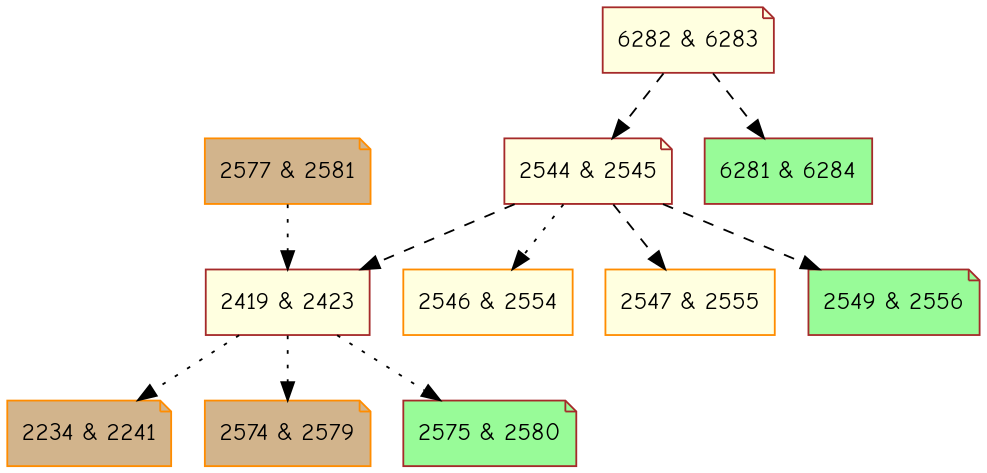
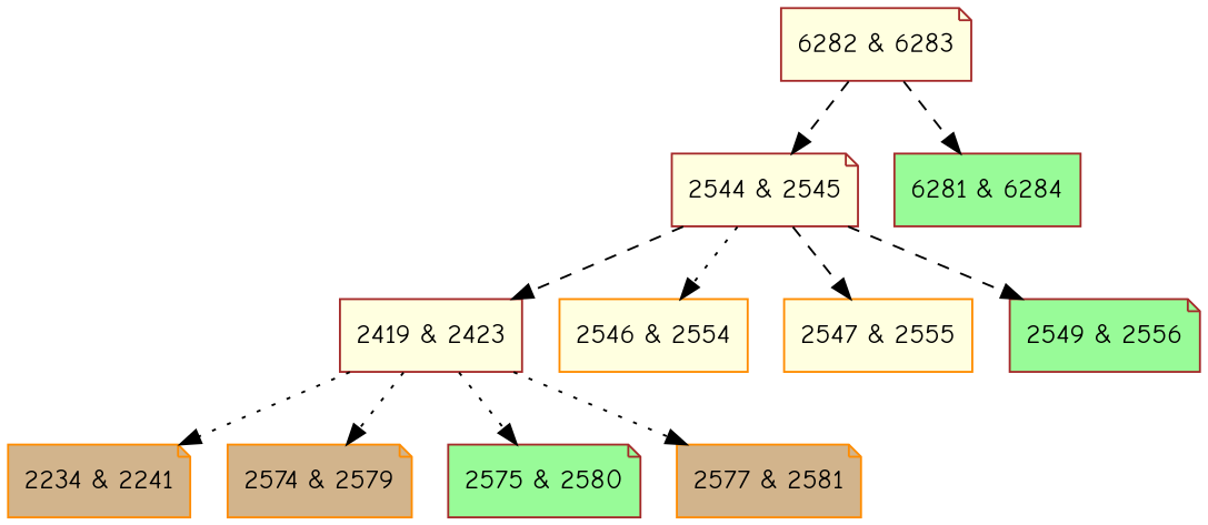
  digraph {
    fontname="Comic Neue"
    node [color=brown fillcolor=lightyellow fontname="Comic Neue" shape=note style=filled]
    edge [fontname="Comic Neue" style=dotted]
    n1 [color=darkorange fillcolor=tan label="2234 & 2241"]
    n2 [label="2419 & 2423" shape=box]
    n3 [color=darkorange fillcolor=tan label="2574 & 2579"]
    n4 [fillcolor=palegreen label="2575 & 2580"]
    n5 [color=darkorange fillcolor=tan label="2577 & 2581"]
    n6 [label="2544 & 2545"]
    n7 [color=darkorange label="2546 & 2554" shape=box]
    n8 [color=darkorange label="2547 & 2555" shape=box]
    n9 [fillcolor=palegreen label="2549 & 2556"]
    n10 [fillcolor=palegreen label="6281 & 6284" shape=box]
    n11 [label="6282 & 6283"]
    n2 -> n1
    n2 -> n3
    n2 -> n4
-   n5 -> n2
+   n2 -> n5
    n6 -> n2 [style=dashed]
    n6 -> n7
    n6 -> n8 [style=dashed]
    n6 -> n9 [style=dashed]
    n11 -> n6 [style=dashed]
    n11 -> n10 [style=dashed]
  }
